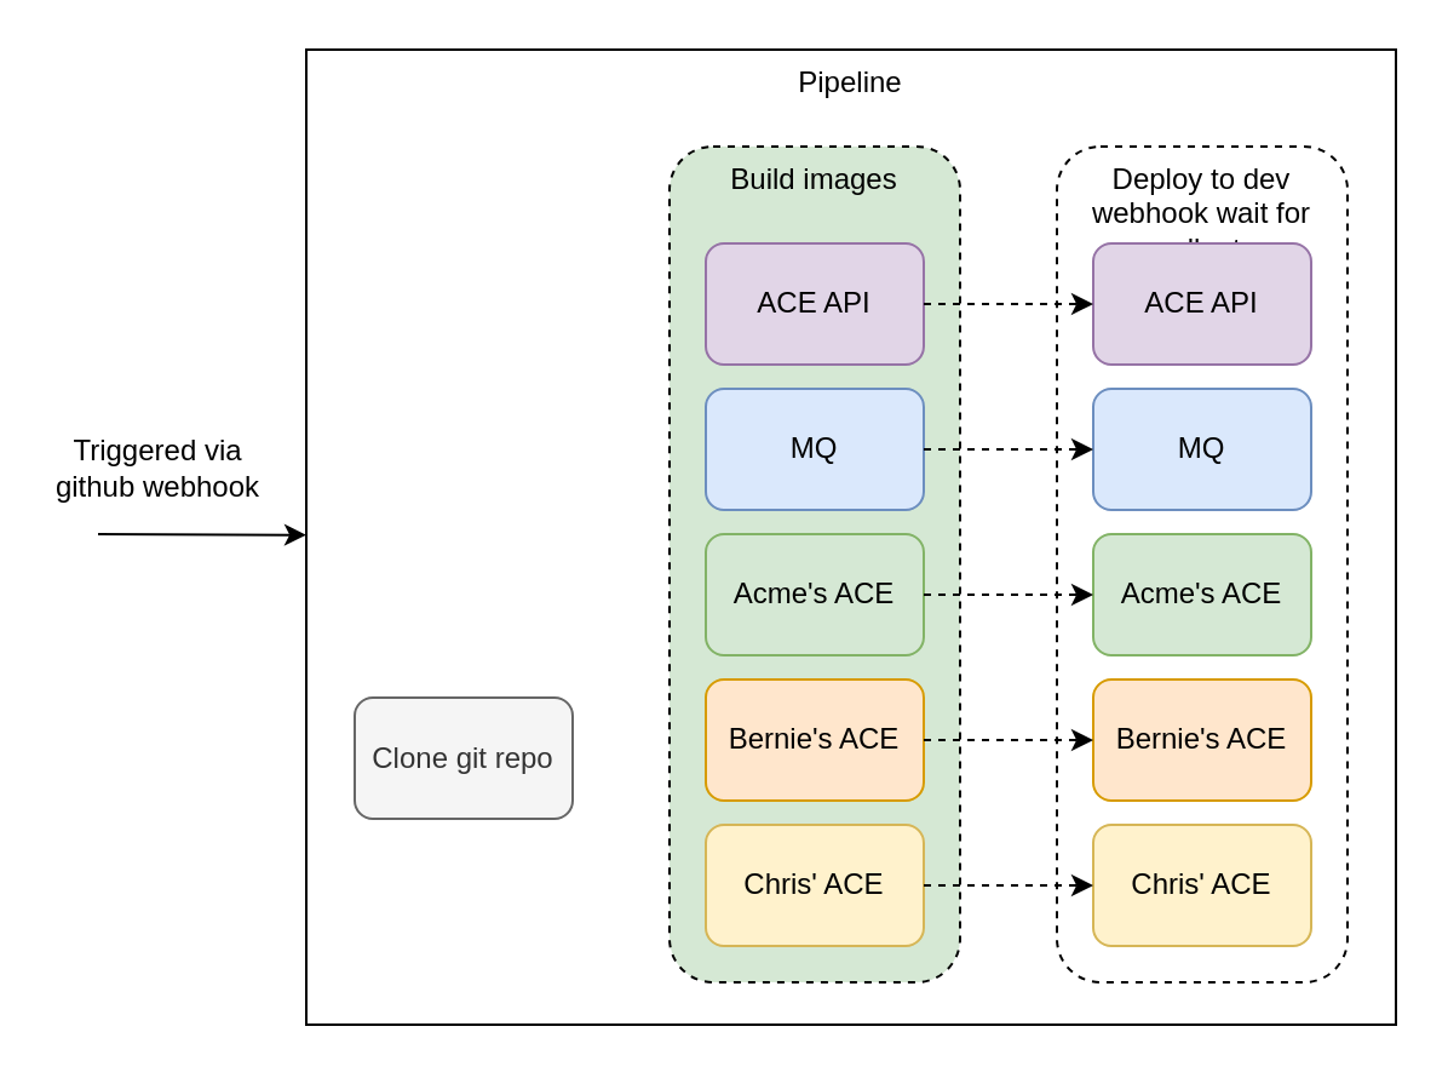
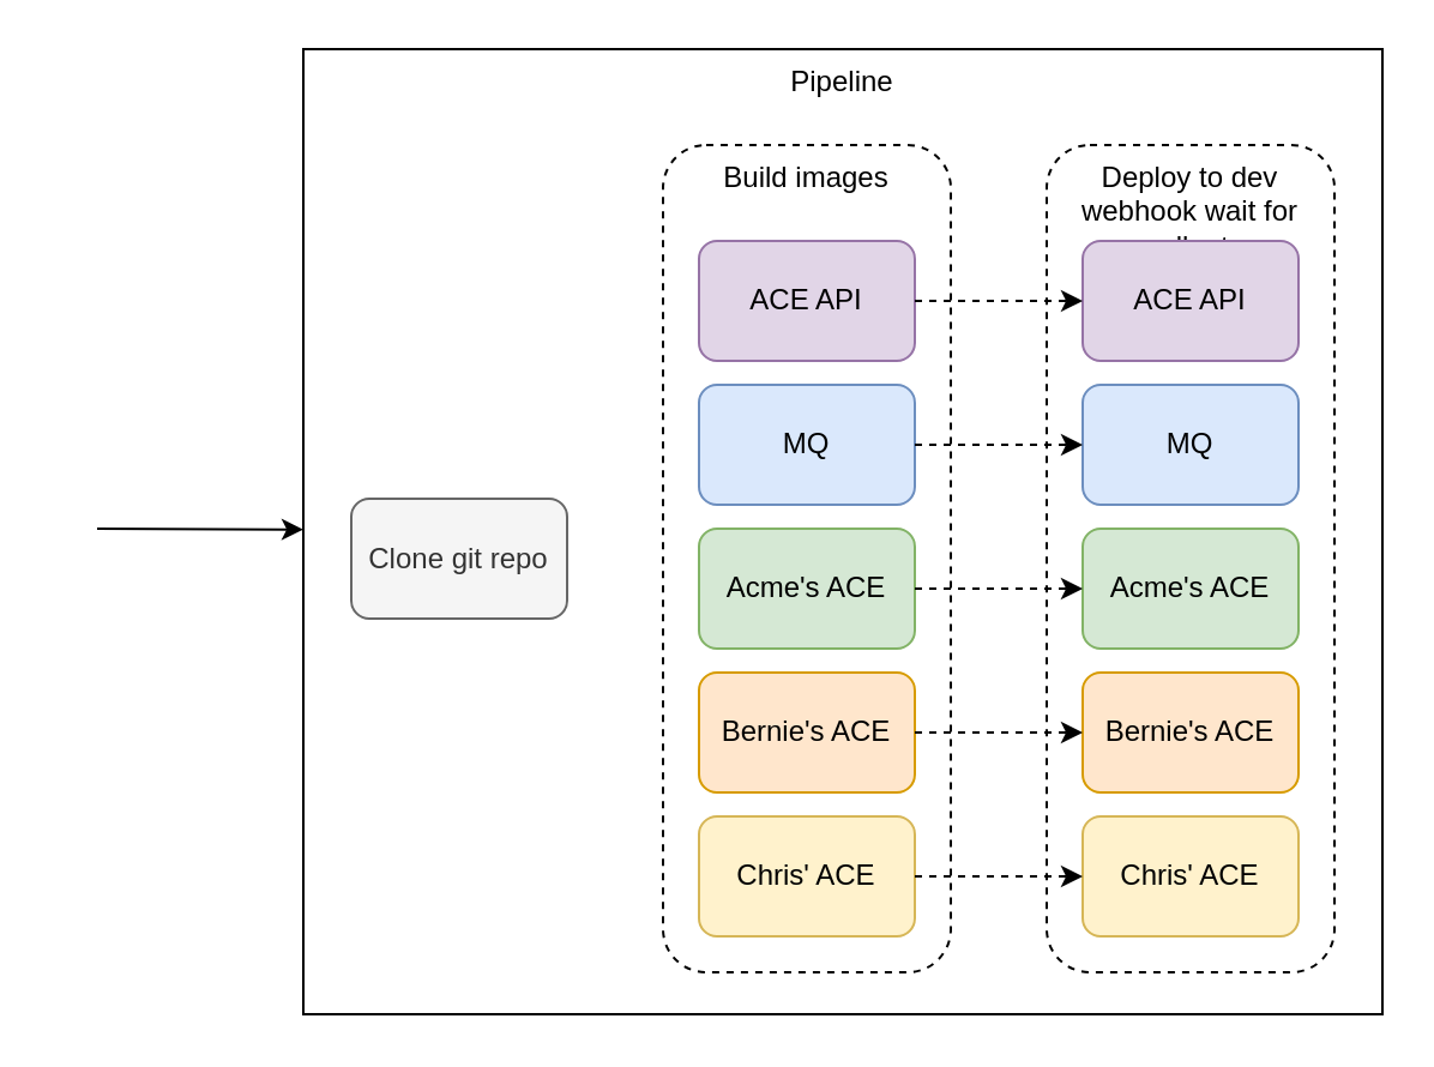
  <mxCell id="0" />
  <mxCell id="1" parent="0" />
  <mxCell id="2" value="Pipeline" style="rounded=0;whiteSpace=wrap;html=1;verticalAlign=top;" parent="1" vertex="1"><mxGeometry x="126" width="450" height="402.5" as="geometry" y="20" /></mxCell>
  <mxCell id="3" value="" style="group;dashed=1;strokeColor=none;" parent="1" vertex="1" connectable="0"><mxGeometry x="436" y="60" width="120" height="345" as="geometry" /></mxCell>
  <mxCell id="4" value="Deploy to dev webhook wait for rollout" style="rounded=1;whiteSpace=wrap;html=1;verticalAlign=top;dashed=1;" parent="3" vertex="1"><mxGeometry width="120" height="345" as="geometry" /></mxCell>
  <mxCell id="5" value="ACE API" style="rounded=1;whiteSpace=wrap;html=1;fillColor=#e1d5e7;strokeColor=#9673a6;" parent="3" vertex="1"><mxGeometry x="15" y="40" width="90" height="50" as="geometry" /></mxCell>
  <mxCell id="6" value="MQ" style="rounded=1;whiteSpace=wrap;html=1;fillColor=#dae8fc;strokeColor=#6c8ebf;" parent="3" vertex="1"><mxGeometry x="15" y="100" width="90" height="50" as="geometry" /></mxCell>
  <mxCell id="7" value="Acme's ACE" style="rounded=1;whiteSpace=wrap;html=1;fillColor=#d5e8d4;strokeColor=#82b366;" parent="3" vertex="1"><mxGeometry x="15" y="160" width="90" height="50" as="geometry" /></mxCell>
  <mxCell id="8" value="Bernie's ACE" style="rounded=1;whiteSpace=wrap;html=1;fillColor=#ffe6cc;strokeColor=#d79b00;" parent="3" vertex="1"><mxGeometry x="15" y="220" width="90" height="50" as="geometry" /></mxCell>
  <mxCell id="9" value="Chris' ACE" style="rounded=1;whiteSpace=wrap;html=1;fillColor=#fff2cc;strokeColor=#d6b656;" parent="3" vertex="1"><mxGeometry x="15" y="280" width="90" height="50" as="geometry" /></mxCell>
  <mxCell id="10" value="" style="endArrow=classic;html=1;" parent="1" target="2" edge="1"><mxGeometry width="50" height="50" relative="1" as="geometry"><mxPoint x="40" y="220" as="sourcePoint" /><mxPoint x="210" y="-105" as="targetPoint" /></mxGeometry></mxCell>
- <mxCell id="11" value="Triggered via github webhook" style="text;html=1;strokeColor=none;fillColor=none;align=center;verticalAlign=middle;whiteSpace=wrap;rounded=0;" parent="1" vertex="1"><mxGeometry y="182.5" width="90" height="20" as="geometry" x="20" /></mxCell>
- <mxCell id="12" value="Build images" style="rounded=1;whiteSpace=wrap;html=1;horizontal=1;verticalAlign=top;dashed=1;fillColor=#d5e8d4;" parent="1" vertex="1"><mxGeometry x="276" y="60" width="120" height="345" as="geometry" /></mxCell>
+ <mxCell id="12" value="Build images" style="rounded=1;whiteSpace=wrap;html=1;horizontal=1;verticalAlign=top;dashed=1;" parent="1" vertex="1"><mxGeometry x="276" y="60" width="120" height="345" as="geometry" /></mxCell>
  <mxCell id="13" value="ACE API" style="rounded=1;whiteSpace=wrap;html=1;fillColor=#e1d5e7;strokeColor=#9673a6;" parent="1" vertex="1"><mxGeometry x="291" y="100" width="90" height="50" as="geometry" /></mxCell>
  <mxCell id="14" value="MQ" style="rounded=1;whiteSpace=wrap;html=1;fillColor=#dae8fc;strokeColor=#6c8ebf;" parent="1" vertex="1"><mxGeometry x="291" y="160" width="90" height="50" as="geometry" /></mxCell>
  <mxCell id="15" value="Acme's ACE" style="rounded=1;whiteSpace=wrap;html=1;fillColor=#d5e8d4;strokeColor=#82b366;" parent="1" vertex="1"><mxGeometry x="291" y="220" width="90" height="50" as="geometry" /></mxCell>
  <mxCell id="16" value="Bernie's ACE" style="rounded=1;whiteSpace=wrap;html=1;fillColor=#ffe6cc;strokeColor=#d79b00;" parent="1" vertex="1"><mxGeometry x="291" y="280" width="90" height="50" as="geometry" /></mxCell>
  <mxCell id="17" value="Chris' ACE" style="rounded=1;whiteSpace=wrap;html=1;fillColor=#fff2cc;strokeColor=#d6b656;" parent="1" vertex="1"><mxGeometry x="291" y="340" width="90" height="50" as="geometry" /></mxCell>
  <mxCell id="18" style="edgeStyle=orthogonalEdgeStyle;rounded=0;orthogonalLoop=1;jettySize=auto;html=1;exitX=0.5;exitY=1;exitDx=0;exitDy=0;" parent="1" source="2" target="2" edge="1"><mxGeometry relative="1" as="geometry" /></mxCell>
  <mxCell id="19" value="" style="endArrow=classic;html=1;dashed=1;" parent="1" source="14" target="6" edge="1"><mxGeometry width="50" height="50" relative="1" as="geometry"><mxPoint x="432" y="240" as="sourcePoint" /><mxPoint x="482" y="190" as="targetPoint" /></mxGeometry></mxCell>
  <mxCell id="20" value="" style="endArrow=classic;html=1;dashed=1;" parent="1" source="15" target="7" edge="1"><mxGeometry width="50" height="50" relative="1" as="geometry"><mxPoint x="442" y="250" as="sourcePoint" /><mxPoint x="492" y="200" as="targetPoint" /></mxGeometry></mxCell>
  <mxCell id="21" value="" style="endArrow=classic;html=1;dashed=1;" parent="1" source="16" target="8" edge="1"><mxGeometry width="50" height="50" relative="1" as="geometry"><mxPoint x="452" y="260" as="sourcePoint" /><mxPoint x="502" y="210" as="targetPoint" /></mxGeometry></mxCell>
  <mxCell id="22" value="" style="endArrow=classic;html=1;dashed=1;" parent="1" source="17" target="9" edge="1"><mxGeometry width="50" height="50" relative="1" as="geometry"><mxPoint x="462" y="270" as="sourcePoint" /><mxPoint x="512" y="220" as="targetPoint" /></mxGeometry></mxCell>
  <mxCell id="23" value="" style="endArrow=classic;html=1;dashed=1;" parent="1" source="13" target="5" edge="1"><mxGeometry width="50" height="50" relative="1" as="geometry"><mxPoint x="472" y="280" as="sourcePoint" /><mxPoint x="522" y="230" as="targetPoint" /></mxGeometry></mxCell>
- <mxCell id="24" value="Clone git repo" style="rounded=1;whiteSpace=wrap;html=1;fillColor=#f5f5f5;strokeColor=#666666;fontColor=#333333;" vertex="1" parent="1"><mxGeometry x="146" y="287.5" width="90" height="50" as="geometry" /></mxCell>
+ <mxCell id="24" value="Clone git repo" style="rounded=1;whiteSpace=wrap;html=1;fillColor=#f5f5f5;strokeColor=#666666;fontColor=#333333;" vertex="1" parent="1"><mxGeometry x="146" y="207.5" width="90" height="50" as="geometry" /></mxCell>
